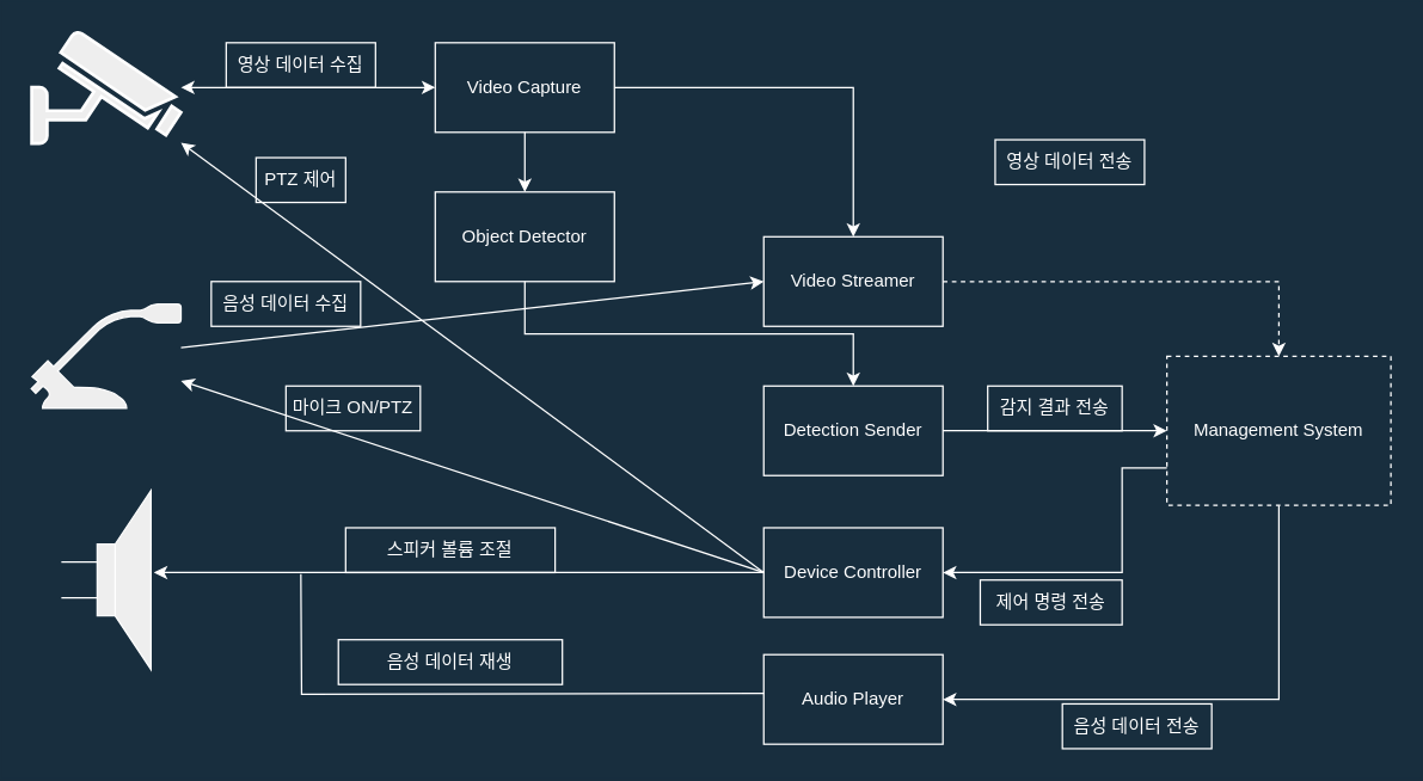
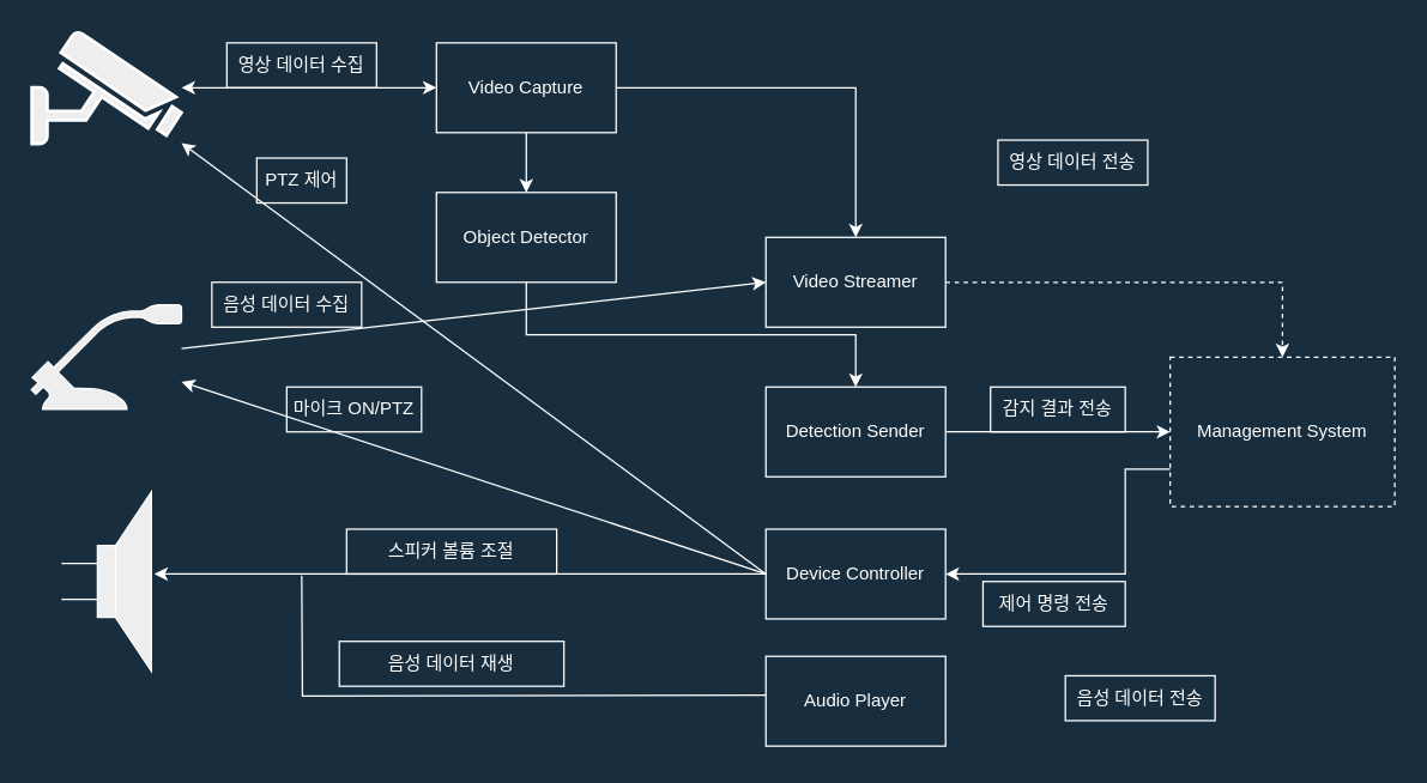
  <mxCell id="0" />
  <mxCell id="1" parent="0" />
  <mxCell id="2" value="" style="fontColor=#1A1A1A;verticalAlign=top;verticalLabelPosition=bottom;labelPosition=center;align=center;html=1;outlineConnect=0;fillColor=#EEEEEE;strokeColor=#FFFFFF;gradientDirection=north;strokeWidth=2;shape=mxgraph.networks.security_camera;" vertex="1" parent="1"><mxGeometry x="20.73" y="20.5" width="100" height="75" as="geometry" /></mxCell>
  <mxCell id="3" value="" style="sketch=0;pointerEvents=1;shadow=0;dashed=0;html=1;strokeColor=#FFFFFF;fillColor=#EEEEEE;labelPosition=center;verticalLabelPosition=bottom;verticalAlign=top;outlineConnect=0;align=center;shape=mxgraph.office.devices.microphone;fontColor=#1A1A1A;" vertex="1" parent="1"><mxGeometry x="20.46" y="203" width="100.27" height="70" as="geometry" /></mxCell>
  <mxCell id="4" value="" style="pointerEvents=1;verticalLabelPosition=bottom;shadow=0;dashed=0;align=center;html=1;verticalAlign=top;shape=mxgraph.electrical.electro-mechanical.loudspeaker;strokeColor=#FFFFFF;fillColor=#EEEEEE;fontColor=#1A1A1A;" vertex="1" parent="1"><mxGeometry x="40.6" y="328" width="60" height="120" as="geometry" /></mxCell>
  <mxCell id="5" style="edgeStyle=orthogonalEdgeStyle;rounded=0;orthogonalLoop=1;jettySize=auto;html=1;exitX=0;exitY=0.75;exitDx=0;exitDy=0;entryX=1;entryY=0.5;entryDx=0;entryDy=0;endArrow=classic;endFill=1;strokeColor=#FFFFFF;labelBackgroundColor=#182E3E;fontColor=#FFFFFF;" edge="1" parent="1" source="7" target="13"><mxGeometry relative="1" as="geometry"><Array as="points"><mxPoint x="751" y="313" /><mxPoint x="751" y="383" /></Array></mxGeometry></mxCell>
- <mxCell id="6" style="edgeStyle=orthogonalEdgeStyle;rounded=0;orthogonalLoop=1;jettySize=auto;html=1;exitX=0.5;exitY=1;exitDx=0;exitDy=0;entryX=1;entryY=0.5;entryDx=0;entryDy=0;endArrow=classic;endFill=1;strokeColor=#FFFFFF;labelBackgroundColor=#182E3E;fontColor=#FFFFFF;" edge="1" parent="1" source="7" target="24"><mxGeometry relative="1" as="geometry" /></mxCell>
  <mxCell id="7" value="Management System" style="rounded=0;whiteSpace=wrap;html=1;fillColor=none;strokeColor=#FFFFFF;fontColor=#FFFFFF;dashed=1;" vertex="1" parent="1"><mxGeometry x="781" y="238" width="150" height="100" as="geometry" /></mxCell>
  <mxCell id="8" style="edgeStyle=orthogonalEdgeStyle;rounded=0;orthogonalLoop=1;jettySize=auto;html=1;exitX=1;exitY=0.5;exitDx=0;exitDy=0;entryX=0.5;entryY=0;entryDx=0;entryDy=0;strokeColor=#FFFFFF;labelBackgroundColor=#182E3E;fontColor=#FFFFFF;" edge="1" parent="1" source="10" target="19"><mxGeometry relative="1" as="geometry" /></mxCell>
  <mxCell id="9" style="edgeStyle=orthogonalEdgeStyle;rounded=0;orthogonalLoop=1;jettySize=auto;html=1;exitX=0.5;exitY=1;exitDx=0;exitDy=0;strokeColor=#FFFFFF;labelBackgroundColor=#182E3E;fontColor=#FFFFFF;" edge="1" parent="1" source="10" target="21"><mxGeometry relative="1" as="geometry" /></mxCell>
  <mxCell id="10" value="Video Capture" style="rounded=0;whiteSpace=wrap;html=1;fillColor=none;strokeColor=#FFFFFF;fontColor=#FFFFFF;" vertex="1" parent="1"><mxGeometry x="291" y="28" width="120" height="60" as="geometry" /></mxCell>
  <mxCell id="11" style="edgeStyle=orthogonalEdgeStyle;rounded=0;orthogonalLoop=1;jettySize=auto;html=1;exitX=1;exitY=0.5;exitDx=0;exitDy=0;entryX=0;entryY=0.5;entryDx=0;entryDy=0;endArrow=classic;endFill=1;strokeColor=#FFFFFF;labelBackgroundColor=#182E3E;fontColor=#FFFFFF;" edge="1" parent="1" source="12" target="7"><mxGeometry relative="1" as="geometry" /></mxCell>
  <mxCell id="12" value="Detection Sender" style="rounded=0;whiteSpace=wrap;html=1;fillColor=none;strokeColor=#FFFFFF;fontColor=#FFFFFF;" vertex="1" parent="1"><mxGeometry x="511" y="258" width="120" height="60" as="geometry" /></mxCell>
  <mxCell id="13" value="Device Controller" style="rounded=0;whiteSpace=wrap;html=1;fillColor=none;strokeColor=#FFFFFF;fontColor=#FFFFFF;" vertex="1" parent="1"><mxGeometry x="511" y="353" width="120" height="60" as="geometry" /></mxCell>
  <mxCell id="14" value="" style="endArrow=classic;html=1;rounded=0;exitX=0;exitY=0.5;exitDx=0;exitDy=0;strokeColor=#FFFFFF;labelBackgroundColor=#182E3E;fontColor=#FFFFFF;" edge="1" parent="1" source="13" target="3"><mxGeometry width="50" height="50" relative="1" as="geometry"><mxPoint x="241" y="438" as="sourcePoint" /><mxPoint x="171" y="208" as="targetPoint" /></mxGeometry></mxCell>
  <mxCell id="15" value="" style="endArrow=classic;html=1;rounded=0;entryX=1.033;entryY=0.458;entryDx=0;entryDy=0;entryPerimeter=0;exitX=0;exitY=0.5;exitDx=0;exitDy=0;strokeColor=#FFFFFF;labelBackgroundColor=#182E3E;fontColor=#FFFFFF;" edge="1" parent="1" source="13" target="4"><mxGeometry width="50" height="50" relative="1" as="geometry"><mxPoint x="221" y="468" as="sourcePoint" /><mxPoint x="271" y="418" as="targetPoint" /></mxGeometry></mxCell>
  <mxCell id="16" value="" style="endArrow=classic;html=1;rounded=0;exitX=0;exitY=0.5;exitDx=0;exitDy=0;strokeColor=#FFFFFF;labelBackgroundColor=#182E3E;fontColor=#FFFFFF;" edge="1" parent="1" source="13" target="2"><mxGeometry width="50" height="50" relative="1" as="geometry"><mxPoint x="181" y="168" as="sourcePoint" /><mxPoint x="121" y="28" as="targetPoint" /></mxGeometry></mxCell>
  <mxCell id="17" value="" style="endArrow=classic;startArrow=classic;html=1;rounded=0;entryX=0;entryY=0.5;entryDx=0;entryDy=0;strokeColor=#FFFFFF;labelBackgroundColor=#182E3E;fontColor=#FFFFFF;" edge="1" parent="1" source="2" target="10"><mxGeometry width="50" height="50" relative="1" as="geometry"><mxPoint x="231" y="38" as="sourcePoint" /><mxPoint x="281" y="-12" as="targetPoint" /></mxGeometry></mxCell>
  <mxCell id="18" style="edgeStyle=orthogonalEdgeStyle;rounded=0;orthogonalLoop=1;jettySize=auto;html=1;exitX=1;exitY=0.5;exitDx=0;exitDy=0;entryX=0.5;entryY=0;entryDx=0;entryDy=0;endArrow=classic;endFill=1;strokeColor=#FFFFFF;labelBackgroundColor=#182E3E;fontColor=#FFFFFF;dashed=1;" edge="1" parent="1" source="19" target="7"><mxGeometry relative="1" as="geometry" /></mxCell>
  <mxCell id="19" value="Video Streamer" style="rounded=0;whiteSpace=wrap;html=1;fillColor=none;strokeColor=#FFFFFF;fontColor=#FFFFFF;" vertex="1" parent="1"><mxGeometry x="511" y="158" width="120" height="60" as="geometry" /></mxCell>
  <mxCell id="20" style="edgeStyle=orthogonalEdgeStyle;rounded=0;orthogonalLoop=1;jettySize=auto;html=1;exitX=0.5;exitY=1;exitDx=0;exitDy=0;strokeColor=#FFFFFF;labelBackgroundColor=#182E3E;fontColor=#FFFFFF;" edge="1" parent="1" source="21" target="12"><mxGeometry relative="1" as="geometry" /></mxCell>
  <mxCell id="21" value="Object Detector" style="rounded=0;whiteSpace=wrap;html=1;fillColor=none;strokeColor=#FFFFFF;fontColor=#FFFFFF;" vertex="1" parent="1"><mxGeometry x="291" y="128" width="120" height="60" as="geometry" /></mxCell>
  <mxCell id="22" value="" style="endArrow=classic;html=1;rounded=0;entryX=0;entryY=0.5;entryDx=0;entryDy=0;strokeColor=#FFFFFF;labelBackgroundColor=#182E3E;fontColor=#FFFFFF;" edge="1" parent="1" source="3" target="19"><mxGeometry width="50" height="50" relative="1" as="geometry"><mxPoint x="151" y="378" as="sourcePoint" /><mxPoint x="201" y="328" as="targetPoint" /></mxGeometry></mxCell>
  <mxCell id="23" style="edgeStyle=orthogonalEdgeStyle;rounded=0;orthogonalLoop=1;jettySize=auto;html=1;exitX=0;exitY=0.5;exitDx=0;exitDy=0;endArrow=none;endFill=0;strokeColor=#FFFFFF;labelBackgroundColor=#182E3E;fontColor=#FFFFFF;" edge="1" parent="1"><mxGeometry relative="1" as="geometry"><mxPoint x="201" y="384" as="targetPoint" /><mxPoint x="511" y="464" as="sourcePoint" /></mxGeometry></mxCell>
  <mxCell id="24" value="Audio Player" style="rounded=0;whiteSpace=wrap;html=1;fillColor=none;strokeColor=#FFFFFF;fontColor=#FFFFFF;" vertex="1" parent="1"><mxGeometry x="511" y="438" width="120" height="60" as="geometry" /></mxCell>
  <mxCell id="25" value="영상 데이터 수집" style="text;html=1;strokeColor=#FFFFFF;fillColor=none;align=center;verticalAlign=middle;whiteSpace=wrap;rounded=0;fontColor=#FFFFFF;" vertex="1" parent="1"><mxGeometry x="151" y="28" width="100" height="30" as="geometry" /></mxCell>
  <mxCell id="26" value="영상 데이터 전송" style="text;html=1;strokeColor=#FFFFFF;fillColor=none;align=center;verticalAlign=middle;whiteSpace=wrap;rounded=0;fontColor=#FFFFFF;" vertex="1" parent="1"><mxGeometry x="666" y="93" width="100" height="30" as="geometry" /></mxCell>
- <mxCell id="27" value="음성 데이터 전송" style="text;html=1;strokeColor=#FFFFFF;fillColor=none;align=center;verticalAlign=middle;whiteSpace=wrap;rounded=0;fontColor=#FFFFFF;" vertex="1" parent="1"><mxGeometry x="711" y="471" width="100" height="30" as="geometry" /></mxCell>
+ <mxCell id="27" value="음성 데이터 전송" style="text;html=1;strokeColor=#FFFFFF;fillColor=none;align=center;verticalAlign=middle;whiteSpace=wrap;rounded=0;fontColor=#FFFFFF;" vertex="1" parent="1"><mxGeometry x="711" y="451" width="100" height="30" as="geometry" /></mxCell>
  <mxCell id="28" value="음성 데이터 수집" style="text;html=1;strokeColor=#FFFFFF;fillColor=none;align=center;verticalAlign=middle;whiteSpace=wrap;rounded=0;fontColor=#FFFFFF;" vertex="1" parent="1"><mxGeometry x="141" y="188" width="100" height="30" as="geometry" /></mxCell>
  <mxCell id="29" value="마이크 ON/PTZ" style="text;html=1;strokeColor=#FFFFFF;fillColor=none;align=center;verticalAlign=middle;whiteSpace=wrap;rounded=0;fontColor=#FFFFFF;" vertex="1" parent="1"><mxGeometry x="191" y="258" width="90" height="30" as="geometry" /></mxCell>
  <mxCell id="30" value="스피커 볼륨 조절" style="text;html=1;strokeColor=#FFFFFF;fillColor=none;align=center;verticalAlign=middle;whiteSpace=wrap;rounded=0;fontColor=#FFFFFF;" vertex="1" parent="1"><mxGeometry x="231" y="353" width="140.27" height="30" as="geometry" /></mxCell>
  <mxCell id="31" value="음성 데이터 재생" style="text;html=1;strokeColor=#FFFFFF;fillColor=none;align=center;verticalAlign=middle;whiteSpace=wrap;rounded=0;fontColor=#FFFFFF;" vertex="1" parent="1"><mxGeometry x="226.13" y="428" width="150" height="30" as="geometry" /></mxCell>
  <mxCell id="32" value="감지 결과 전송" style="text;html=1;strokeColor=#FFFFFF;fillColor=none;align=center;verticalAlign=middle;whiteSpace=wrap;rounded=0;fontColor=#FFFFFF;" vertex="1" parent="1"><mxGeometry x="661" y="258" width="90" height="30" as="geometry" /></mxCell>
  <mxCell id="33" value="제어 명령 전송" style="text;html=1;strokeColor=#FFFFFF;fillColor=none;align=center;verticalAlign=middle;whiteSpace=wrap;rounded=0;fontColor=#FFFFFF;" vertex="1" parent="1"><mxGeometry x="656" y="388" width="95" height="30" as="geometry" /></mxCell>
  <mxCell id="34" value="PTZ 제어" style="text;html=1;strokeColor=#FFFFFF;fillColor=none;align=center;verticalAlign=middle;whiteSpace=wrap;rounded=0;fontColor=#FFFFFF;" vertex="1" parent="1"><mxGeometry x="171" y="105" width="60" height="30" as="geometry" /></mxCell>
